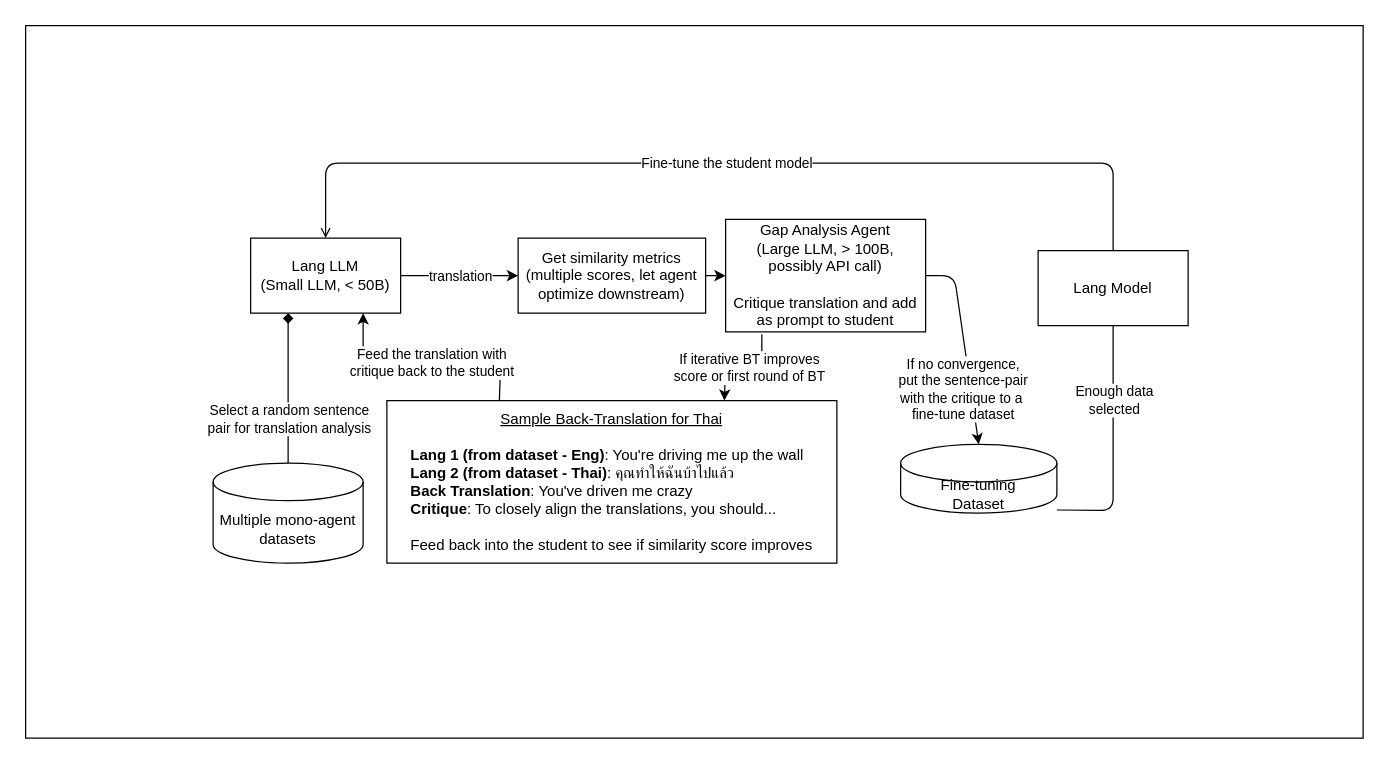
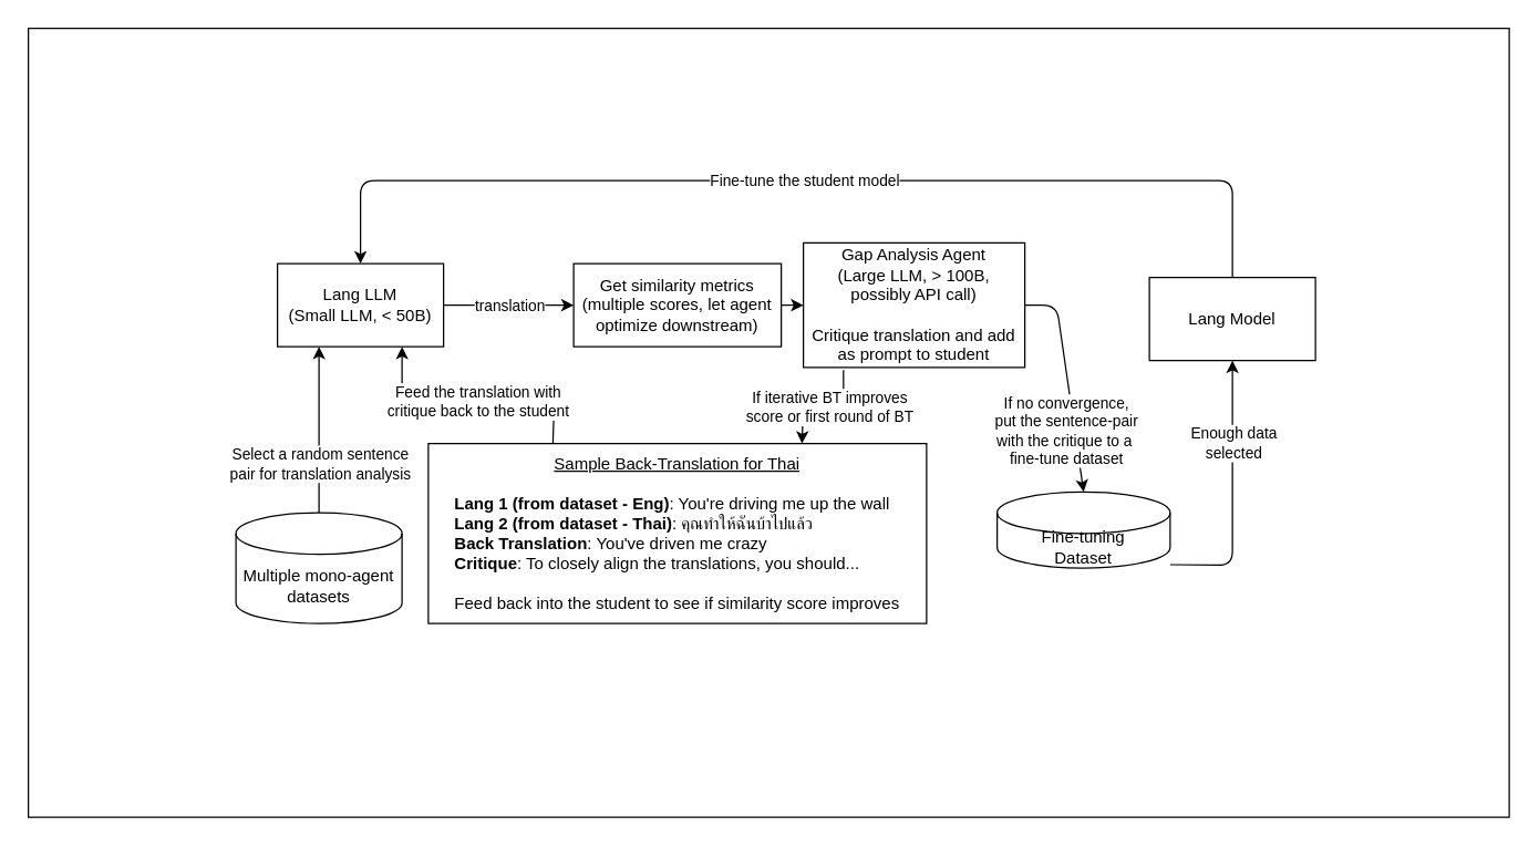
  <mxCell id="0" />
  <mxCell id="1" parent="0" />
  <mxCell id="2" value="" style="rounded=0;whiteSpace=wrap;html=1;" parent="1" vertex="1"><mxGeometry x="20" y="20" width="1070" height="570" as="geometry" /></mxCell>
  <mxCell id="3" value="Gap Analysis Agent&lt;div&gt;(Large LLM, &amp;gt; 100B,&lt;/div&gt;&lt;div&gt;possibly API call)&lt;br&gt;&lt;/div&gt;&lt;div&gt;&lt;br&gt;&lt;/div&gt;&lt;div&gt;Critique translation and add as prompt to student&lt;/div&gt;" style="rounded=0;whiteSpace=wrap;html=1;" parent="1" vertex="1"><mxGeometry x="580" y="175" width="160" height="90" as="geometry" /></mxCell>
  <mxCell id="4" value="Lang LLM&lt;br&gt;&lt;div&gt;(Small LLM, &amp;lt; 50B)&lt;/div&gt;" style="rounded=0;whiteSpace=wrap;html=1;" parent="1" vertex="1"><mxGeometry x="200" y="190" width="120" height="60" as="geometry" /></mxCell>
  <mxCell id="5" value="Multiple mono-agent datasets" style="shape=cylinder3;whiteSpace=wrap;html=1;boundedLbl=1;backgroundOutline=1;size=15;" parent="1" vertex="1"><mxGeometry x="170" y="370" width="120" height="80" as="geometry" /></mxCell>
  <mxCell id="6" value="" style="endArrow=classic;html=1;exitX=1;exitY=0.5;exitDx=0;exitDy=0;entryX=0;entryY=0.5;entryDx=0;entryDy=0;" parent="1" source="4" target="16" edge="1"><mxGeometry width="50" height="50" relative="1" as="geometry"><mxPoint x="490" y="170" as="sourcePoint" /><mxPoint x="540" y="120" as="targetPoint" /></mxGeometry></mxCell>
  <mxCell id="7" value="translation" style="edgeLabel;html=1;align=center;verticalAlign=middle;resizable=0;points=[];" parent="6" vertex="1" connectable="0"><mxGeometry relative="1" as="geometry"><mxPoint as="offset" /></mxGeometry></mxCell>
  <mxCell id="8" value="&lt;div&gt;Fine-tuning&lt;/div&gt;Dataset" style="shape=cylinder3;whiteSpace=wrap;html=1;boundedLbl=1;backgroundOutline=1;size=15;" parent="1" vertex="1"><mxGeometry x="720" y="355" width="125" height="55" as="geometry" /></mxCell>
  <mxCell id="9" value="" style="endArrow=classic;html=1;exitX=1;exitY=0.5;exitDx=0;exitDy=0;entryX=0.5;entryY=0;entryDx=0;entryDy=0;entryPerimeter=0;" parent="1" source="3" target="8" edge="1"><mxGeometry width="50" height="50" relative="1" as="geometry"><mxPoint x="650" y="210" as="sourcePoint" /><mxPoint x="860" y="220" as="targetPoint" /><Array as="points"><mxPoint x="763" y="220" /></Array></mxGeometry></mxCell>
  <mxCell id="10" value="If no convergence,&lt;div&gt;put the sentence-pair&lt;/div&gt;&lt;div&gt;with the critique to a&amp;nbsp;&lt;/div&gt;&lt;div&gt;fine-tune dataset&lt;/div&gt;" style="edgeLabel;html=1;align=center;verticalAlign=middle;resizable=0;points=[];" parent="9" vertex="1" connectable="0"><mxGeometry x="-0.125" y="1" relative="1" as="geometry"><mxPoint x="-1" y="44" as="offset" /></mxGeometry></mxCell>
  <mxCell id="11" value="Lang Model" style="rounded=0;whiteSpace=wrap;html=1;" parent="1" vertex="1"><mxGeometry x="830" y="200" width="120" height="60" as="geometry" /></mxCell>
- <mxCell id="12" value="" style="endArrow=none;html=1;exitX=1;exitY=0;exitDx=0;exitDy=52.5;exitPerimeter=0;" parent="1" source="8" target="11" edge="1"><mxGeometry width="50" height="50" relative="1" as="geometry"><mxPoint x="980" y="220" as="sourcePoint" /><mxPoint x="700" y="160" as="targetPoint" /><Array as="points"><mxPoint x="890" y="408" /></Array></mxGeometry></mxCell>
+ <mxCell id="12" value="" style="endArrow=classic;html=1;exitX=1;exitY=0;exitDx=0;exitDy=52.5;exitPerimeter=0;" parent="1" source="8" target="11" edge="1"><mxGeometry width="50" height="50" relative="1" as="geometry"><mxPoint x="980" y="220" as="sourcePoint" /><mxPoint x="700" y="160" as="targetPoint" /><Array as="points"><mxPoint x="890" y="408" /></Array></mxGeometry></mxCell>
  <mxCell id="13" value="Enough data&lt;div&gt;selected&lt;/div&gt;" style="edgeLabel;html=1;align=center;verticalAlign=middle;resizable=0;points=[];" parent="12" vertex="1" connectable="0"><mxGeometry x="-0.075" y="1" relative="1" as="geometry"><mxPoint x="1" y="-45" as="offset" /></mxGeometry></mxCell>
- <mxCell id="14" value="" style="endArrow=open;html=1;exitX=0.5;exitY=0;exitDx=0;exitDy=0;entryX=0.5;entryY=0;entryDx=0;entryDy=0;" parent="1" source="11" target="4" edge="1"><mxGeometry width="50" height="50" relative="1" as="geometry"><mxPoint x="490" y="210" as="sourcePoint" /><mxPoint x="540" y="160" as="targetPoint" /><Array as="points"><mxPoint x="890" y="130" /><mxPoint x="260" y="130" /></Array></mxGeometry></mxCell>
+ <mxCell id="14" value="" style="endArrow=classic;html=1;exitX=0.5;exitY=0;exitDx=0;exitDy=0;entryX=0.5;entryY=0;entryDx=0;entryDy=0;" parent="1" source="11" target="4" edge="1"><mxGeometry width="50" height="50" relative="1" as="geometry"><mxPoint x="490" y="210" as="sourcePoint" /><mxPoint x="540" y="160" as="targetPoint" /><Array as="points"><mxPoint x="890" y="130" /><mxPoint x="260" y="130" /></Array></mxGeometry></mxCell>
  <mxCell id="15" value="Fine-tune the student model" style="edgeLabel;html=1;align=center;verticalAlign=middle;resizable=0;points=[];" parent="14" vertex="1" connectable="0"><mxGeometry y="-1" relative="1" as="geometry"><mxPoint as="offset" /></mxGeometry></mxCell>
  <mxCell id="16" value="Get similarity metrics (multiple scores, let agent optimize downstream)" style="rounded=0;whiteSpace=wrap;html=1;" parent="1" vertex="1"><mxGeometry x="414" y="190" width="150" height="60" as="geometry" /></mxCell>
  <mxCell id="17" value="" style="endArrow=classic;html=1;exitX=1;exitY=0.5;exitDx=0;exitDy=0;entryX=0;entryY=0.5;entryDx=0;entryDy=0;" parent="1" source="16" target="3" edge="1"><mxGeometry width="50" height="50" relative="1" as="geometry"><mxPoint x="650" y="210" as="sourcePoint" /><mxPoint x="560" y="220" as="targetPoint" /></mxGeometry></mxCell>
  <mxCell id="18" value="&lt;u&gt;Sample Back-Translation for Thai&lt;/u&gt;&lt;div&gt;&lt;font face=&quot;Helvetica&quot;&gt;&lt;br&gt;&lt;/font&gt;&lt;/div&gt;&lt;div style=&quot;text-align: left;&quot;&gt;&lt;font face=&quot;Helvetica&quot;&gt;&lt;b&gt;Lang 1 (from dataset - Eng)&lt;/b&gt;: You're driving me up the wall&lt;/font&gt;&lt;/div&gt;&lt;div style=&quot;text-align: left;&quot;&gt;&lt;font face=&quot;Helvetica&quot;&gt;&lt;b&gt;Lang 2 (from dataset - Thai)&lt;/b&gt;:&amp;nbsp;&lt;span style=&quot;color: rgb(0, 0, 0); background-color: transparent;&quot;&gt;คุณทำให้ฉันบ้าไปแล้ว&lt;/span&gt;&lt;/font&gt;&lt;/div&gt;&lt;div style=&quot;text-align: left;&quot;&gt;&lt;span style=&quot;color: rgb(0, 0, 0); background-color: transparent;&quot;&gt;&lt;font face=&quot;Helvetica&quot;&gt;&lt;b&gt;Back Translation&lt;/b&gt;: You've driven me crazy&lt;/font&gt;&lt;/span&gt;&lt;/div&gt;&lt;div style=&quot;text-align: left;&quot;&gt;&lt;span style=&quot;color: rgb(0, 0, 0); background-color: transparent;&quot;&gt;&lt;font face=&quot;Helvetica&quot;&gt;&lt;b&gt;Critique&lt;/b&gt;: To closely align the translations, you should...&lt;/font&gt;&lt;/span&gt;&lt;/div&gt;&lt;div style=&quot;text-align: left;&quot;&gt;&lt;span style=&quot;color: rgb(0, 0, 0); background-color: transparent;&quot;&gt;&lt;font face=&quot;Helvetica&quot;&gt;&lt;br&gt;&lt;/font&gt;&lt;/span&gt;&lt;/div&gt;&lt;div style=&quot;text-align: left;&quot;&gt;&lt;span style=&quot;color: rgb(0, 0, 0); background-color: transparent;&quot;&gt;&lt;font face=&quot;Helvetica&quot;&gt;Feed back into the student to see if similarity score improves&lt;/font&gt;&lt;/span&gt;&lt;/div&gt;" style="rounded=0;whiteSpace=wrap;html=1;" parent="1" vertex="1"><mxGeometry x="309" y="320" width="360" height="130" as="geometry" /></mxCell>
  <mxCell id="19" value="Feed the translation with&lt;div&gt;critique back to the student&lt;/div&gt;" style="endArrow=classic;html=1;entryX=0.75;entryY=1;entryDx=0;entryDy=0;exitX=0.25;exitY=0;exitDx=0;exitDy=0;" parent="1" source="18" target="4" edge="1"><mxGeometry x="-0.059" width="50" height="50" relative="1" as="geometry"><mxPoint x="650" y="440" as="sourcePoint" /><mxPoint x="700" y="390" as="targetPoint" /><Array as="points"><mxPoint x="400" y="290" /><mxPoint x="290" y="290" /></Array><mxPoint as="offset" /></mxGeometry></mxCell>
- <mxCell id="20" value="" style="endArrow=diamond;html=1;entryX=0.25;entryY=1;entryDx=0;entryDy=0;" parent="1" source="5" target="4" edge="1"><mxGeometry width="50" height="50" relative="1" as="geometry"><mxPoint x="480" y="440" as="sourcePoint" /><mxPoint x="530" y="390" as="targetPoint" /></mxGeometry></mxCell>
+ <mxCell id="20" value="" style="endArrow=classic;html=1;entryX=0.25;entryY=1;entryDx=0;entryDy=0;" parent="1" source="5" target="4" edge="1"><mxGeometry width="50" height="50" relative="1" as="geometry"><mxPoint x="480" y="440" as="sourcePoint" /><mxPoint x="530" y="390" as="targetPoint" /></mxGeometry></mxCell>
  <mxCell id="21" value="Select a random sentence&lt;div&gt;pair for translation analysis&lt;/div&gt;" style="edgeLabel;html=1;align=center;verticalAlign=middle;resizable=0;points=[];" parent="20" vertex="1" connectable="0"><mxGeometry x="-0.061" y="-1" relative="1" as="geometry"><mxPoint x="-1" y="20" as="offset" /></mxGeometry></mxCell>
  <mxCell id="22" value="" style="endArrow=classic;html=1;exitX=0.181;exitY=1.022;exitDx=0;exitDy=0;exitPerimeter=0;entryX=0.75;entryY=0;entryDx=0;entryDy=0;" parent="1" source="3" target="18" edge="1"><mxGeometry width="50" height="50" relative="1" as="geometry"><mxPoint x="480" y="440" as="sourcePoint" /><mxPoint x="610" y="316" as="targetPoint" /><Array as="points"><mxPoint x="609" y="290" /><mxPoint x="580" y="290" /></Array></mxGeometry></mxCell>
  <mxCell id="23" value="If iterative BT improves&lt;br&gt;score or first round of BT" style="edgeLabel;html=1;align=center;verticalAlign=middle;resizable=0;points=[];" parent="22" vertex="1" connectable="0"><mxGeometry x="-0.239" y="3" relative="1" as="geometry"><mxPoint x="-3" as="offset" /></mxGeometry></mxCell>
